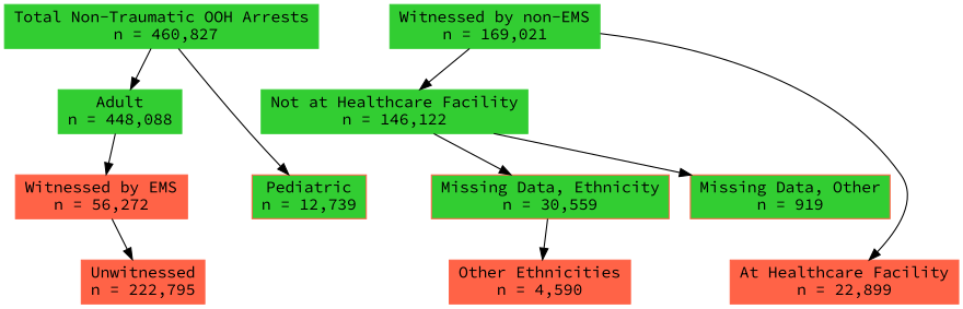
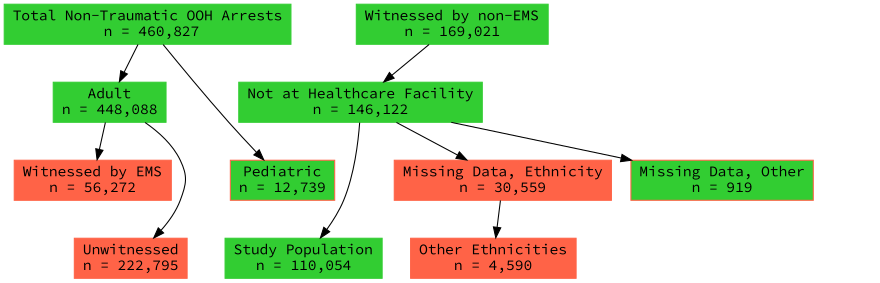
  digraph {
    fontname="Source Code Pro"
    node [color=tomato fontname="Source Code Pro" group=included shape=box style=filled]
    edge [fontname="Source Code Pro" weight=0]
    n1 [color=limegreen label="Total Non-Traumatic OOH Arrests\n n = 460,827"]
    n2 [color=limegreen label="Adult\nn = 448,088"]
    n3 [color=limegreen label="Witnessed by non-EMS\nn = 169,021"]
    n4 [color=limegreen label="Not at Healthcare Facility\nn = 146,122"]
+   n5 [color=limegreen label="Study Population\nn = 110,054"]
    n6 [fillcolor=limegreen label="Pediatric\nn = 12,739"]
    n7 [label="Witnessed by EMS\nn = 56,272"]
    n8 [label="Unwitnessed\nn = 222,795"]
-   n9 [label="At Healthcare Facility\nn = 22,899"]
-   n10 [label="Missing Data, Ethnicity\nn = 30,559" fillcolor=limegreen]
+   n10 [label="Missing Data, Ethnicity\nn = 30,559"]
    n11 [fillcolor=limegreen label="Missing Data, Other\nn = 919"]
    n12 [label="Other Ethnicities\nn = 4,590"]
    subgraph sub_1 {
      n1
      n2
      n3
      n4
+     n5
    }
    subgraph sub_2 {
      n6
      n7
      n8
-     n9
      n10
      n11
      n12
    }
    n1 -> n2
    n1 -> n6
    n2 -> n7
-   n7 -> n8
+   n2 -> n8
    n3 -> n4
-   n3 -> n9
+   n4 -> n5
    n4 -> n10
    n4 -> n11
    n10 -> n12
  }
